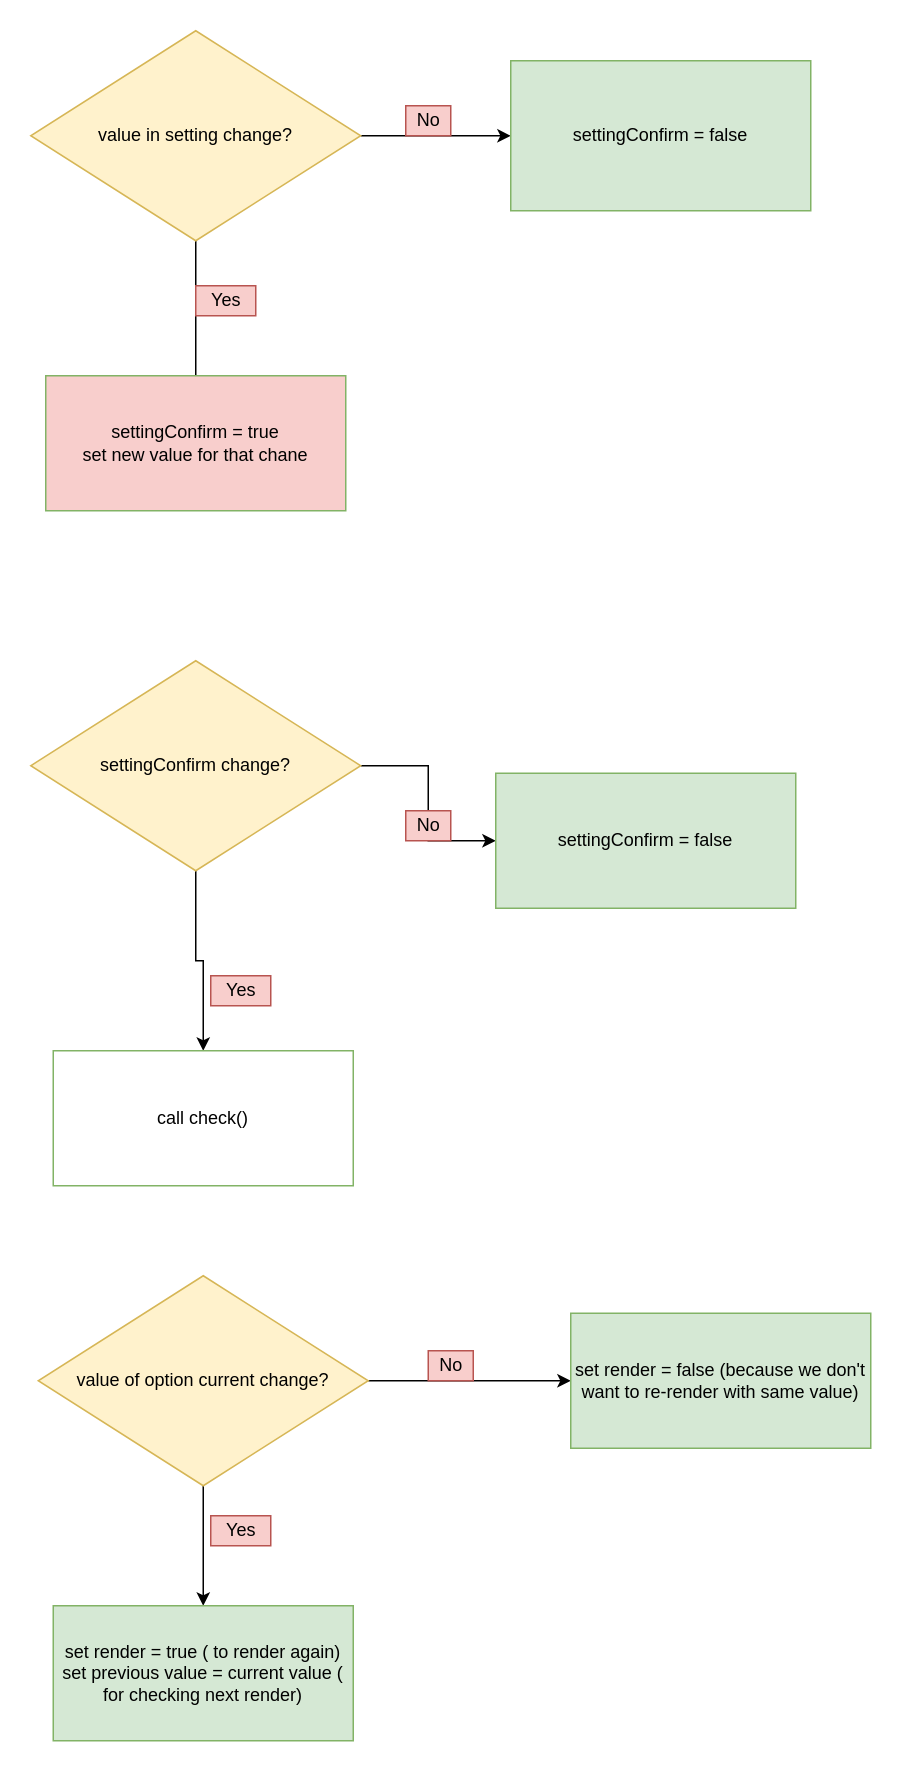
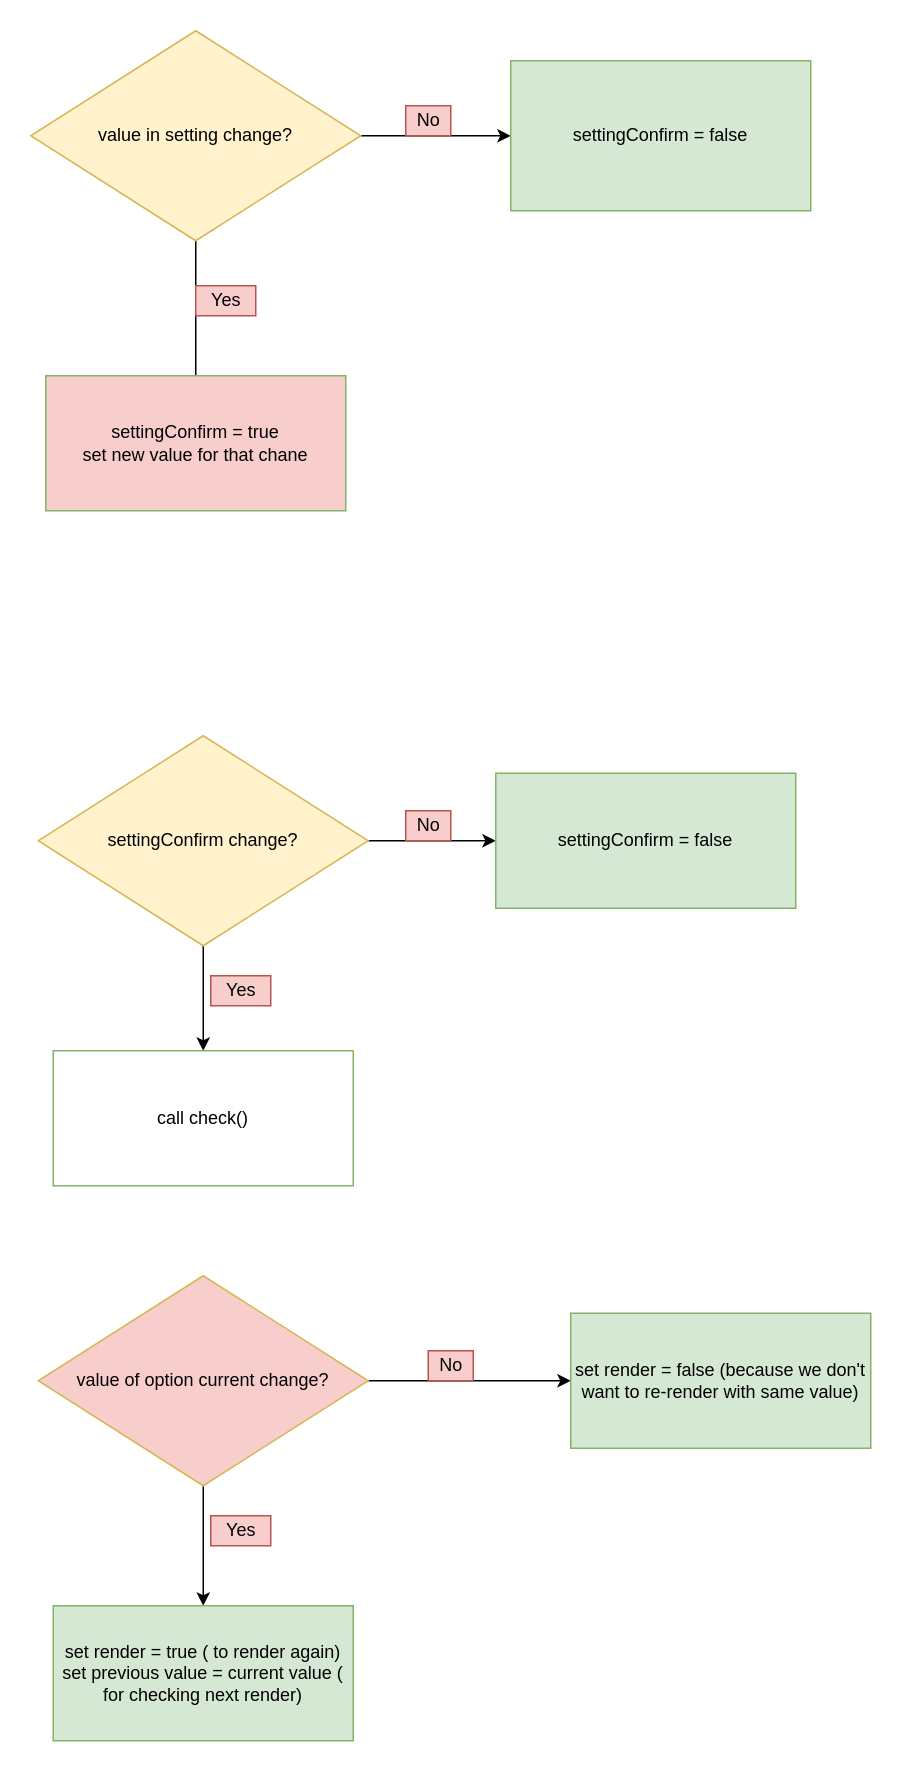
  <mxCell id="0" />
  <mxCell id="1" parent="0" />
  <mxCell id="2" style="edgeStyle=orthogonalEdgeStyle;rounded=0;orthogonalLoop=1;jettySize=auto;html=1;entryX=0.5;entryY=0;entryDx=0;entryDy=0;endArrow=none;" parent="1" source="4" target="5" edge="1"><mxGeometry relative="1" as="geometry" /></mxCell>
  <mxCell id="3" style="edgeStyle=orthogonalEdgeStyle;rounded=0;orthogonalLoop=1;jettySize=auto;html=1;entryX=0;entryY=0.5;entryDx=0;entryDy=0;" parent="1" source="4" target="7" edge="1"><mxGeometry relative="1" as="geometry" /></mxCell>
  <mxCell id="4" value="value in setting change?" style="rhombus;whiteSpace=wrap;html=1;fillColor=#fff2cc;strokeColor=#d6b656;" parent="1" vertex="1"><mxGeometry x="20" y="20" width="220" height="140" as="geometry" /></mxCell>
  <mxCell id="5" value="settingConfirm = true&lt;br&gt;set new value for that chane" style="whiteSpace=wrap;html=1;fillColor=#f8cecc;strokeColor=#82b366;" parent="1" vertex="1"><mxGeometry x="30" y="250" width="200" height="90" as="geometry" /></mxCell>
  <mxCell id="6" value="Yes" style="text;html=1;align=center;verticalAlign=middle;resizable=0;points=[];autosize=1;strokeColor=#b85450;fillColor=#f8cecc;" parent="1" vertex="1"><mxGeometry x="130" y="190" width="40" height="20" as="geometry" /></mxCell>
  <mxCell id="7" value="settingConfirm = false" style="whiteSpace=wrap;html=1;fillColor=#d5e8d4;strokeColor=#82b366;" parent="1" vertex="1"><mxGeometry x="340" y="40" width="200" height="100" as="geometry" /></mxCell>
  <mxCell id="8" value="No" style="text;html=1;align=center;verticalAlign=middle;resizable=0;points=[];autosize=1;strokeColor=#b85450;fillColor=#f8cecc;" parent="1" vertex="1"><mxGeometry x="270" y="70" width="30" height="20" as="geometry" /></mxCell>
  <mxCell id="9" style="edgeStyle=orthogonalEdgeStyle;rounded=0;orthogonalLoop=1;jettySize=auto;html=1;entryX=0.5;entryY=0;entryDx=0;entryDy=0;" parent="1" source="11" target="12" edge="1"><mxGeometry relative="1" as="geometry" /></mxCell>
  <mxCell id="10" style="edgeStyle=orthogonalEdgeStyle;rounded=0;orthogonalLoop=1;jettySize=auto;html=1;entryX=0;entryY=0.5;entryDx=0;entryDy=0;" parent="1" source="11" target="21" edge="1"><mxGeometry relative="1" as="geometry" /></mxCell>
- <mxCell id="11" value="settingConfirm change?" style="rhombus;whiteSpace=wrap;html=1;fillColor=#fff2cc;strokeColor=#d6b656;" parent="1" vertex="1"><mxGeometry x="20" y="440" width="220" height="140" as="geometry" /></mxCell>
+ <mxCell id="11" value="settingConfirm change?" style="rhombus;whiteSpace=wrap;html=1;fillColor=#fff2cc;strokeColor=#d6b656;" parent="1" vertex="1"><mxGeometry x="25" y="490" width="220" height="140" as="geometry" /></mxCell>
  <mxCell id="12" value="call check()&lt;br&gt;" style="whiteSpace=wrap;html=1;fillColor=#ffffff;strokeColor=#82b366;" parent="1" vertex="1"><mxGeometry x="35" y="700" width="200" height="90" as="geometry" /></mxCell>
  <mxCell id="13" style="edgeStyle=orthogonalEdgeStyle;rounded=0;orthogonalLoop=1;jettySize=auto;html=1;entryX=0.5;entryY=0;entryDx=0;entryDy=0;" parent="1" source="15" target="16" edge="1"><mxGeometry relative="1" as="geometry"><mxPoint x="135" y="1060" as="targetPoint" /></mxGeometry></mxCell>
  <mxCell id="14" style="edgeStyle=orthogonalEdgeStyle;rounded=0;orthogonalLoop=1;jettySize=auto;html=1;entryX=0;entryY=0.5;entryDx=0;entryDy=0;" parent="1" source="15" target="17" edge="1"><mxGeometry relative="1" as="geometry"><mxPoint x="380" y="920" as="targetPoint" /></mxGeometry></mxCell>
- <mxCell id="15" value="value of option current change?" style="rhombus;whiteSpace=wrap;html=1;fillColor=#fff2cc;strokeColor=#d6b656;" parent="1" vertex="1"><mxGeometry x="25" y="850" width="220" height="140" as="geometry" /></mxCell>
+ <mxCell id="15" value="value of option current change?" style="rhombus;whiteSpace=wrap;html=1;fillColor=#f8cecc;strokeColor=#d6b656;" parent="1" vertex="1"><mxGeometry x="25" y="850" width="220" height="140" as="geometry" /></mxCell>
  <mxCell id="16" value="set render = true ( to render again)&lt;br&gt;set previous value = current value ( for checking next render)" style="whiteSpace=wrap;html=1;fillColor=#d5e8d4;strokeColor=#82b366;" parent="1" vertex="1"><mxGeometry x="35" y="1070" width="200" height="90" as="geometry" /></mxCell>
  <mxCell id="17" value="set render = false (because we don't want to re-render with same value)" style="whiteSpace=wrap;html=1;fillColor=#d5e8d4;strokeColor=#82b366;" parent="1" vertex="1"><mxGeometry x="380" y="875" width="200" height="90" as="geometry" /></mxCell>
  <mxCell id="18" value="Yes" style="text;html=1;align=center;verticalAlign=middle;resizable=0;points=[];autosize=1;strokeColor=#b85450;fillColor=#f8cecc;" parent="1" vertex="1"><mxGeometry x="140" y="1010" width="40" height="20" as="geometry" /></mxCell>
  <mxCell id="19" value="No" style="text;html=1;align=center;verticalAlign=middle;resizable=0;points=[];autosize=1;strokeColor=#b85450;fillColor=#f8cecc;" parent="1" vertex="1"><mxGeometry x="285" y="900" width="30" height="20" as="geometry" /></mxCell>
  <mxCell id="20" value="Yes" style="text;html=1;align=center;verticalAlign=middle;resizable=0;points=[];autosize=1;strokeColor=#b85450;fillColor=#f8cecc;" parent="1" vertex="1"><mxGeometry x="140" y="650" width="40" height="20" as="geometry" /></mxCell>
  <mxCell id="21" value="settingConfirm = false" style="whiteSpace=wrap;html=1;fillColor=#d5e8d4;strokeColor=#82b366;" parent="1" vertex="1"><mxGeometry x="330" y="515" width="200" height="90" as="geometry" /></mxCell>
  <mxCell id="22" value="No" style="text;html=1;align=center;verticalAlign=middle;resizable=0;points=[];autosize=1;strokeColor=#b85450;fillColor=#f8cecc;" parent="1" vertex="1"><mxGeometry x="270" y="540" width="30" height="20" as="geometry" /></mxCell>
